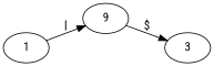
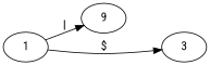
  digraph {
    clock_dimensions=2
    fontname="Roboto Condensed"
    param_dimensions=1
    rankdir=LR
    node [fontname="Roboto Condensed" init=0 match=0]
    edge [fontname="Roboto Condensed"]
    1 [init=1]
    n2 [label=9]
    3 [match=1]
    1 -> n2 [guard="{x0 < p0}" label=l reset="{0}"]
-   n2 -> 3 [guard="{x1 > 2 * p0}" label="$"]
+   1 -> 3 [guard="{x1 > 2 * p0}" label="$"]
  }
